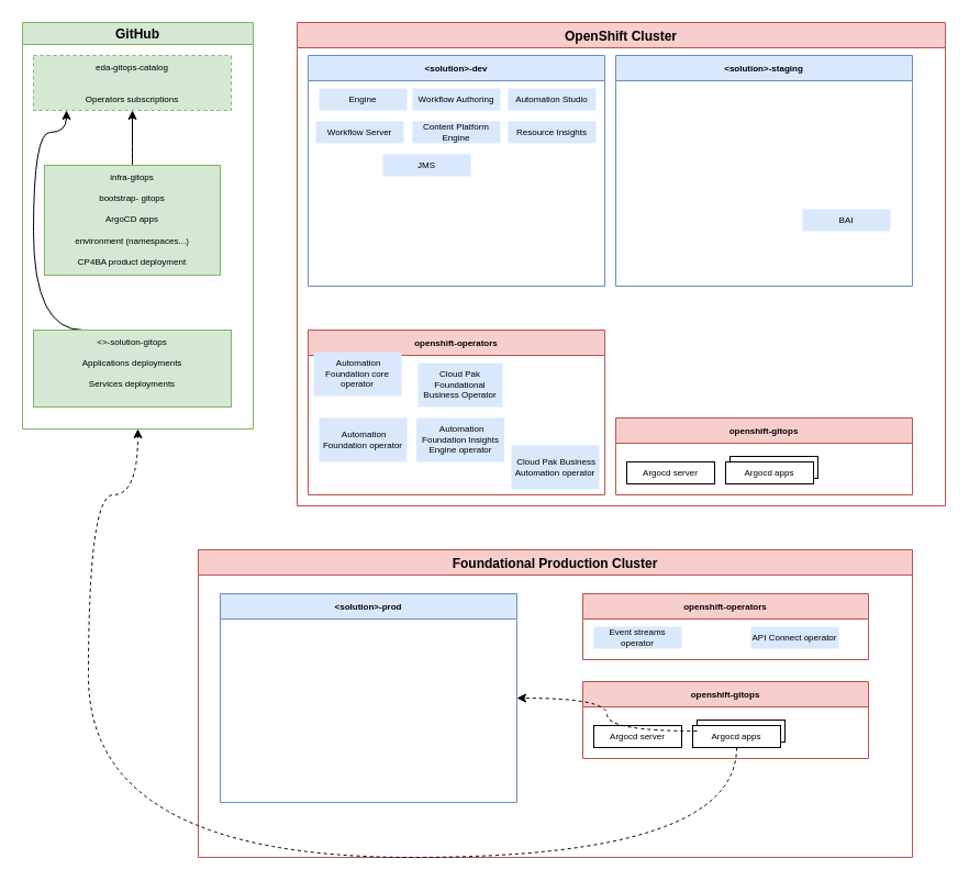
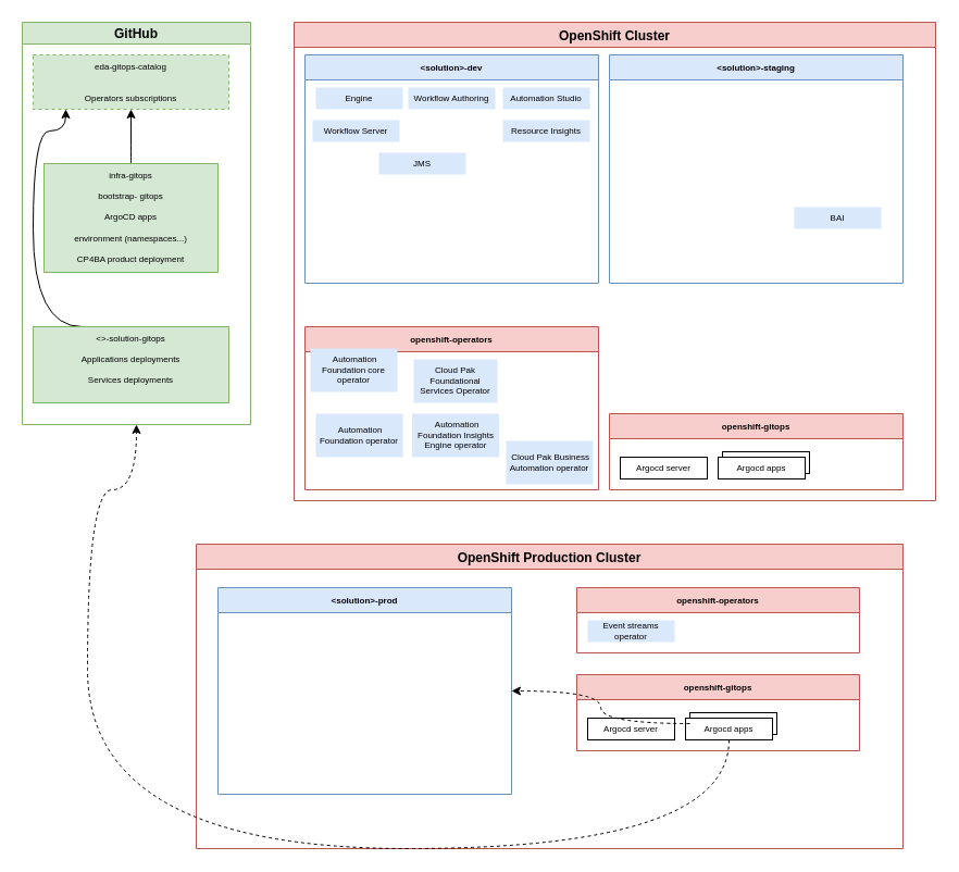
  <mxCell id="0" />
  <mxCell id="1" parent="0" />
  <mxCell id="2" value="GitHub" style="swimlane;fillColor=#d5e8d4;strokeColor=#82b366;startSize=20;" parent="1" vertex="1"><mxGeometry x="20" y="20" width="210" height="370" as="geometry"><mxRectangle x="10" y="20" width="70" height="20" as="alternateBounds" /></mxGeometry></mxCell>
  <mxCell id="3" value="eda-gitops-catalog&lt;br&gt;&lt;br&gt;&lt;br&gt;Operators subscriptions" style="rounded=0;whiteSpace=wrap;html=1;verticalAlign=top;fontSize=8;fillColor=#d5e8d4;strokeColor=#82b366;dashed=1;" parent="2" vertex="1"><mxGeometry x="10" y="30" width="180" height="50" as="geometry" /></mxCell>
  <mxCell id="4" style="edgeStyle=orthogonalEdgeStyle;html=1;fontSize=8;curved=1;exitX=0.25;exitY=0;exitDx=0;exitDy=0;" parent="2" source="5" target="3" edge="1"><mxGeometry relative="1" as="geometry"><Array as="points"><mxPoint x="10" y="280" /><mxPoint x="10" y="100" /><mxPoint x="40" y="100" /></Array></mxGeometry></mxCell>
  <mxCell id="5" value="&amp;lt;&amp;gt;-solution-gitops&lt;br&gt;&lt;br&gt;Applications deployments&lt;br&gt;&lt;br&gt;Services deployments" style="rounded=0;whiteSpace=wrap;html=1;verticalAlign=top;fontSize=8;fillColor=#d5e8d4;strokeColor=#82b366;" parent="2" vertex="1"><mxGeometry x="10" y="280" width="180" height="70" as="geometry" /></mxCell>
  <mxCell id="6" style="edgeStyle=orthogonalEdgeStyle;curved=1;html=1;entryX=0.5;entryY=1;entryDx=0;entryDy=0;" edge="1" parent="2" source="7" target="3"><mxGeometry relative="1" as="geometry" /></mxCell>
  <mxCell id="7" value="infra-gitops&lt;br&gt;&lt;br&gt;bootstrap- gitops&lt;br&gt;&lt;br&gt;ArgoCD apps&lt;br&gt;&lt;br&gt;environment (namespaces...)&lt;br&gt;&lt;br&gt;CP4BA product deployment" style="rounded=0;whiteSpace=wrap;html=1;verticalAlign=top;fontSize=8;fillColor=#d5e8d4;strokeColor=#82b366;" vertex="1" parent="2"><mxGeometry x="20" y="130" width="160" height="100" as="geometry" /></mxCell>
  <mxCell id="8" value="OpenShift Cluster" style="swimlane;fillColor=#f8cecc;strokeColor=#b85450;" parent="1" vertex="1"><mxGeometry x="270" y="20" width="590" height="440" as="geometry" /></mxCell>
  <mxCell id="9" value="&lt;solution&gt;-dev" style="swimlane;fontSize=8;fillColor=#dae8fc;strokeColor=#6c8ebf;" parent="8" vertex="1"><mxGeometry x="10" y="30" width="270" height="210" as="geometry" /></mxCell>
  <mxCell id="10" value="Workflow Server" style="rounded=0;whiteSpace=wrap;html=1;fontSize=8;strokeColor=none;fillColor=#dae8fc;" parent="9" vertex="1"><mxGeometry x="7" y="60" width="80" height="20" as="geometry" /></mxCell>
  <mxCell id="11" value="Engine" style="rounded=0;whiteSpace=wrap;html=1;fontSize=8;strokeColor=none;fillColor=#dae8fc;" vertex="1" parent="9"><mxGeometry x="10" y="30" width="80" height="20" as="geometry" /></mxCell>
  <mxCell id="12" value="Automation Studio" style="rounded=0;whiteSpace=wrap;html=1;fontSize=8;strokeColor=none;fillColor=#dae8fc;" vertex="1" parent="9"><mxGeometry x="182" y="30" width="80" height="20" as="geometry" /></mxCell>
  <mxCell id="13" value="Workflow Authoring" style="rounded=0;whiteSpace=wrap;html=1;fontSize=8;strokeColor=none;fillColor=#dae8fc;" vertex="1" parent="9"><mxGeometry x="95" y="30" width="80" height="20" as="geometry" /></mxCell>
- <mxCell id="14" value="Content Platform Engine" style="rounded=0;whiteSpace=wrap;html=1;fontSize=8;strokeColor=none;fillColor=#dae8fc;" vertex="1" parent="9"><mxGeometry x="95" y="60" width="80" height="20" as="geometry" /></mxCell>
  <mxCell id="15" value="Resource Insights" style="rounded=0;whiteSpace=wrap;html=1;fontSize=8;strokeColor=none;fillColor=#dae8fc;" vertex="1" parent="9"><mxGeometry x="182" y="60" width="80" height="20" as="geometry" /></mxCell>
  <mxCell id="16" value="JMS" style="rounded=0;whiteSpace=wrap;html=1;fontSize=8;strokeColor=none;fillColor=#dae8fc;" vertex="1" parent="9"><mxGeometry x="68" y="90" width="80" height="20" as="geometry" /></mxCell>
  <mxCell id="17" value="&lt;solution&gt;-staging" style="swimlane;fontSize=8;fillColor=#dae8fc;strokeColor=#6c8ebf;" parent="8" vertex="1"><mxGeometry x="290" y="30" width="270" height="210" as="geometry" /></mxCell>
  <mxCell id="18" value="BAI" style="rounded=0;whiteSpace=wrap;html=1;fontSize=8;strokeColor=none;fillColor=#dae8fc;" parent="17" vertex="1"><mxGeometry x="170" y="140" width="80" height="20" as="geometry" /></mxCell>
  <mxCell id="19" value="openshift-operators" style="swimlane;fontSize=8;fillColor=#f8cecc;strokeColor=#b85450;" parent="8" vertex="1"><mxGeometry x="10" y="280" width="270" height="150" as="geometry" /></mxCell>
  <mxCell id="20" value="&amp;nbsp;Automation Foundation core operator" style="rounded=0;whiteSpace=wrap;html=1;fontSize=8;strokeColor=none;fillColor=#dae8fc;" parent="19" vertex="1"><mxGeometry x="5" y="20" width="80" height="40" as="geometry" /></mxCell>
- <mxCell id="21" value="Cloud Pak Foundational Business Operator" style="rounded=0;whiteSpace=wrap;html=1;fontSize=8;strokeColor=none;fillColor=#dae8fc;" parent="19" vertex="1"><mxGeometry x="100" y="30" width="77" height="40" as="geometry" /></mxCell>
+ <mxCell id="21" value="Cloud Pak Foundational Services Operator" style="rounded=0;whiteSpace=wrap;html=1;fontSize=8;strokeColor=none;fillColor=#dae8fc;" parent="19" vertex="1"><mxGeometry x="100" y="30" width="77" height="40" as="geometry" /></mxCell>
  <mxCell id="22" value="&amp;nbsp;Automation Foundation operator" style="rounded=0;whiteSpace=wrap;html=1;fontSize=8;strokeColor=none;fillColor=#dae8fc;" vertex="1" parent="19"><mxGeometry x="10" y="80" width="80" height="40" as="geometry" /></mxCell>
  <mxCell id="23" value="&amp;nbsp;Automation Foundation Insights Engine operator" style="rounded=0;whiteSpace=wrap;html=1;fontSize=8;strokeColor=none;fillColor=#dae8fc;" vertex="1" parent="19"><mxGeometry x="98.5" y="80" width="80" height="40" as="geometry" /></mxCell>
  <mxCell id="24" value="&amp;nbsp;Cloud Pak Business Automation operator" style="rounded=0;whiteSpace=wrap;html=1;fontSize=8;strokeColor=none;fillColor=#dae8fc;" vertex="1" parent="19"><mxGeometry x="185" y="105" width="80" height="40" as="geometry" /></mxCell>
  <mxCell id="25" value="openshift-gitops" style="swimlane;fontSize=8;fillColor=#f8cecc;strokeColor=#b85450;" parent="8" vertex="1"><mxGeometry x="290" y="360" width="270" height="70" as="geometry" /></mxCell>
  <mxCell id="26" value="Argocd apps" style="rounded=0;whiteSpace=wrap;html=1;fontSize=8;" parent="25" vertex="1"><mxGeometry x="104" y="35" width="80" height="20" as="geometry" /></mxCell>
  <mxCell id="27" value="Argocd server" style="rounded=0;whiteSpace=wrap;html=1;fontSize=8;" parent="25" vertex="1"><mxGeometry x="10" y="40" width="80" height="20" as="geometry" /></mxCell>
  <mxCell id="28" value="Argocd apps" style="rounded=0;whiteSpace=wrap;html=1;fontSize=8;" parent="25" vertex="1"><mxGeometry x="100" y="40" width="80" height="20" as="geometry" /></mxCell>
- <mxCell id="29" value="Foundational Production Cluster" style="swimlane;fillColor=#f8cecc;strokeColor=#b85450;" parent="1" vertex="1"><mxGeometry x="180" y="500" width="650" height="280" as="geometry" /></mxCell>
+ <mxCell id="29" value="OpenShift Production Cluster" style="swimlane;fillColor=#f8cecc;strokeColor=#b85450;" parent="1" vertex="1"><mxGeometry x="180" y="500" width="650" height="280" as="geometry" /></mxCell>
  <mxCell id="30" value="&lt;solution&gt;-prod" style="swimlane;fontSize=8;fillColor=#dae8fc;strokeColor=#6c8ebf;" parent="29" vertex="1"><mxGeometry x="20" y="40" width="270" height="190" as="geometry" /></mxCell>
  <mxCell id="31" value="openshift-operators" style="swimlane;fontSize=8;fillColor=#f8cecc;strokeColor=#b85450;" parent="29" vertex="1"><mxGeometry x="350" y="40" width="260" height="60" as="geometry" /></mxCell>
  <mxCell id="32" value="Event streams operator" style="rounded=0;whiteSpace=wrap;html=1;fontSize=8;strokeColor=none;fillColor=#dae8fc;" parent="31" vertex="1"><mxGeometry x="10" y="30" width="80" height="20" as="geometry" /></mxCell>
- <mxCell id="33" value="API Connect operator" style="rounded=0;whiteSpace=wrap;html=1;fontSize=8;strokeColor=none;fillColor=#dae8fc;" parent="31" vertex="1"><mxGeometry x="153" y="30" width="80" height="20" as="geometry" /></mxCell>
  <mxCell id="34" value="openshift-gitops" style="swimlane;fontSize=8;fillColor=#f8cecc;strokeColor=#b85450;" parent="29" vertex="1"><mxGeometry x="350" y="120" width="260" height="70" as="geometry" /></mxCell>
  <mxCell id="35" value="Argocd apps" style="rounded=0;whiteSpace=wrap;html=1;fontSize=8;" parent="34" vertex="1"><mxGeometry x="104" y="35" width="80" height="20" as="geometry" /></mxCell>
  <mxCell id="36" value="Argocd server" style="rounded=0;whiteSpace=wrap;html=1;fontSize=8;" parent="34" vertex="1"><mxGeometry x="10" y="40" width="80" height="20" as="geometry" /></mxCell>
  <mxCell id="37" value="Argocd apps" style="rounded=0;whiteSpace=wrap;html=1;fontSize=8;" parent="34" vertex="1"><mxGeometry x="100" y="40" width="80" height="20" as="geometry" /></mxCell>
  <mxCell id="38" style="edgeStyle=orthogonalEdgeStyle;curved=1;html=1;entryX=1;entryY=0.5;entryDx=0;entryDy=0;dashed=1;" parent="29" source="35" target="30" edge="1"><mxGeometry relative="1" as="geometry" /></mxCell>
  <mxCell id="39" style="edgeStyle=orthogonalEdgeStyle;html=1;entryX=0.5;entryY=1;entryDx=0;entryDy=0;curved=1;dashed=1;" parent="1" source="37" target="2" edge="1"><mxGeometry relative="1" as="geometry"><Array as="points"><mxPoint x="670" y="780" /><mxPoint x="80" y="780" /><mxPoint x="80" y="450" /><mxPoint x="125" y="450" /></Array></mxGeometry></mxCell>
